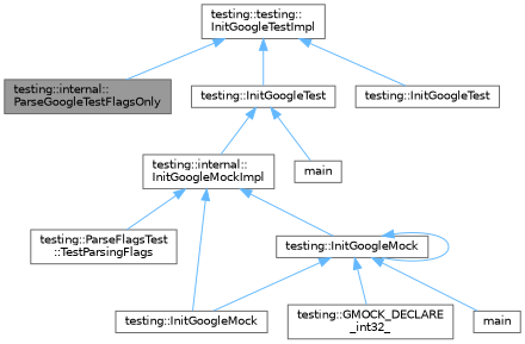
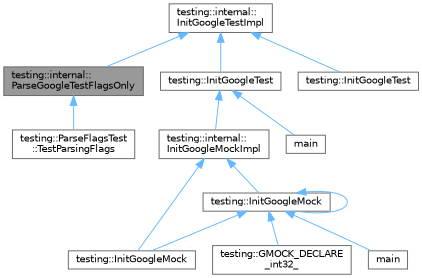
  digraph {
    rankdir=TB
    node [color=grey40 fillcolor=white fontname=Helvetica fontsize=10 shape=box style=filled]
    edge [color=steelblue1 dir=back fontname=Helvetica fontsize=10 labelfontname=Helvetica labelfontsize=10 style=solid]
    n1 [color=gray40 fillcolor=grey60 fontcolor=black height=0.2 label="testing::internal::\lParseGoogleTestFlagsOnly" width=0.4]
    n2 [height=0.2 label="testing::ParseFlagsTest\l::TestParsingFlags" width=0.4]
-   n3 [height=0.2 label="testing::testing::\lInitGoogleTestImpl" width=0.4]
+   n3 [height=0.2 label="testing::internal::\lInitGoogleTestImpl" width=0.4]
    n4 [height=0.2 label="testing::InitGoogleTest" width=0.4]
    n5 [height=0.2 label="testing::InitGoogleTest" width=0.4]
    n6 [height=0.2 label="testing::internal::\lInitGoogleMockImpl" width=0.4]
    n7 [height=0.2 label=main width=0.4]
    n8 [height=0.2 label="testing::InitGoogleMock" width=0.4]
    n9 [height=0.2 label="testing::InitGoogleMock" width=0.4]
    n10 [height=0.2 label="testing::GMOCK_DECLARE\l_int32_" width=0.4]
    n11 [height=0.2 label=main width=0.4]
-   n6 -> n2
+   n1 -> n2
    n3 -> n1
    n3 -> n4
    n3 -> n5
    n4 -> n6
    n4 -> n7
    n6 -> n8
    n6 -> n9
    n8 -> n8
    n8 -> n9
    n8 -> n10
    n8 -> n11
  }
